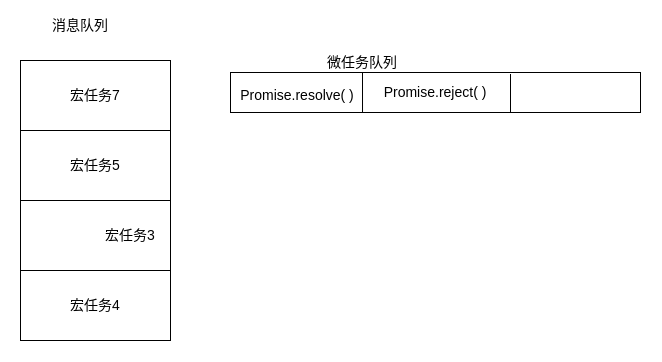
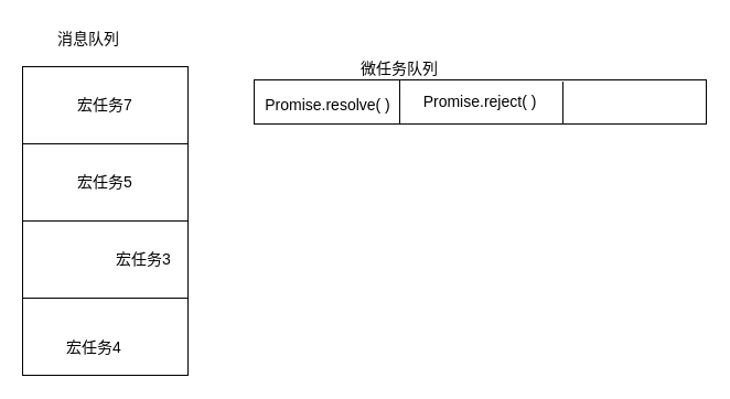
  <mxCell id="0" />
  <mxCell id="1" parent="0" />
  <mxCell id="2" value="" style="rounded=0;whiteSpace=wrap;html=1;fontSize=14;" parent="1" vertex="1"><mxGeometry x="20" y="60" width="150" height="280" as="geometry" /></mxCell>
  <mxCell id="3" value="" style="endArrow=none;html=1;exitX=0;exitY=0.25;exitDx=0;exitDy=0;entryX=1;entryY=0.25;entryDx=0;entryDy=0;fontSize=14;" parent="1" source="2" target="2" edge="1"><mxGeometry width="50" height="50" relative="1" as="geometry"><mxPoint x="180" y="240" as="sourcePoint" /><mxPoint x="230" y="190" as="targetPoint" /></mxGeometry></mxCell>
  <mxCell id="4" value="" style="endArrow=none;html=1;entryX=1;entryY=0.5;entryDx=0;entryDy=0;exitX=0;exitY=0.5;exitDx=0;exitDy=0;fontSize=14;" parent="1" source="2" target="2" edge="1"><mxGeometry width="50" height="50" relative="1" as="geometry"><mxPoint x="20" y="230" as="sourcePoint" /><mxPoint x="70" y="180" as="targetPoint" /></mxGeometry></mxCell>
  <mxCell id="5" value="" style="endArrow=none;html=1;entryX=1;entryY=0.75;entryDx=0;entryDy=0;exitX=0;exitY=0.75;exitDx=0;exitDy=0;fontSize=14;" parent="1" source="2" target="2" edge="1"><mxGeometry width="50" height="50" relative="1" as="geometry"><mxPoint x="20" y="280" as="sourcePoint" /><mxPoint x="170" y="280" as="targetPoint" /></mxGeometry></mxCell>
  <mxCell id="6" value="宏任务7" style="text;html=1;strokeColor=none;fillColor=none;align=center;verticalAlign=middle;whiteSpace=wrap;rounded=0;fontSize=14;" parent="1" vertex="1"><mxGeometry x="65" y="80" width="60" height="30" as="geometry" /></mxCell>
  <mxCell id="7" value="宏任务5" style="text;html=1;strokeColor=none;fillColor=none;align=center;verticalAlign=middle;whiteSpace=wrap;rounded=0;fontSize=14;" parent="1" vertex="1"><mxGeometry x="65" y="150" width="60" height="30" as="geometry" /></mxCell>
  <mxCell id="8" value="宏任务3" style="text;html=1;strokeColor=none;fillColor=none;align=center;verticalAlign=middle;whiteSpace=wrap;rounded=0;fontSize=14;" parent="1" vertex="1"><mxGeometry x="100" y="220" width="60" height="30" as="geometry" /></mxCell>
- <mxCell id="9" value="宏任务4" style="text;html=1;strokeColor=none;fillColor=none;align=center;verticalAlign=middle;whiteSpace=wrap;rounded=0;fontSize=14;" parent="1" vertex="1"><mxGeometry x="65" y="290" width="60" height="30" as="geometry" /></mxCell>
+ <mxCell id="9" value="宏任务4" style="text;html=1;strokeColor=none;fillColor=none;align=center;verticalAlign=middle;whiteSpace=wrap;rounded=0;fontSize=14;" parent="1" vertex="1"><mxGeometry x="55" y="300" width="60" height="30" as="geometry" /></mxCell>
  <mxCell id="10" value="" style="rounded=0;whiteSpace=wrap;html=1;fontSize=14;" parent="1" vertex="1"><mxGeometry x="230" y="72" width="410" height="40" as="geometry" /></mxCell>
- <mxCell id="11" value="消息队列" style="text;html=1;strokeColor=none;fillColor=none;align=center;verticalAlign=middle;whiteSpace=wrap;rounded=0;fontSize=14;" parent="1" vertex="1"><mxGeometry x="50" y="10" width="60" height="30" as="geometry" /></mxCell>
+ <mxCell id="11" value="消息队列" style="text;html=1;strokeColor=none;fillColor=none;align=center;verticalAlign=middle;whiteSpace=wrap;rounded=0;fontSize=14;" parent="1" vertex="1"><mxGeometry x="50" y="20" width="60" height="30" as="geometry" /></mxCell>
  <mxCell id="12" value="微任务队列" style="text;html=1;strokeColor=none;fillColor=none;align=center;verticalAlign=middle;whiteSpace=wrap;rounded=0;fontSize=14;" parent="1" vertex="1"><mxGeometry x="284" y="47" width="156" height="30" as="geometry" /></mxCell>
  <mxCell id="13" value="Promise.resolve( )" style="text;html=1;strokeColor=none;fillColor=none;align=center;verticalAlign=middle;whiteSpace=wrap;rounded=0;fontSize=14;" parent="1" vertex="1"><mxGeometry x="234" y="80" width="126" height="30" as="geometry" /></mxCell>
  <mxCell id="14" value="Promise.reject( )" style="text;html=1;strokeColor=none;fillColor=none;align=center;verticalAlign=middle;whiteSpace=wrap;rounded=0;fontSize=14;" parent="1" vertex="1"><mxGeometry x="380" y="74.5" width="110" height="35" as="geometry" /></mxCell>
  <mxCell id="15" value="" style="endArrow=none;html=1;entryX=0.75;entryY=1;entryDx=0;entryDy=0;fontSize=14;" parent="1" edge="1"><mxGeometry width="50" height="50" relative="1" as="geometry"><mxPoint x="510" y="112" as="sourcePoint" /><mxPoint x="510" y="73.5" as="targetPoint" /></mxGeometry></mxCell>
  <mxCell id="16" value="" style="endArrow=none;html=1;exitX=0.322;exitY=1;exitDx=0;exitDy=0;exitPerimeter=0;fontSize=14;" parent="1" source="10" edge="1"><mxGeometry width="50" height="50" relative="1" as="geometry"><mxPoint x="330" y="122" as="sourcePoint" /><mxPoint x="362" y="72" as="targetPoint" /></mxGeometry></mxCell>
